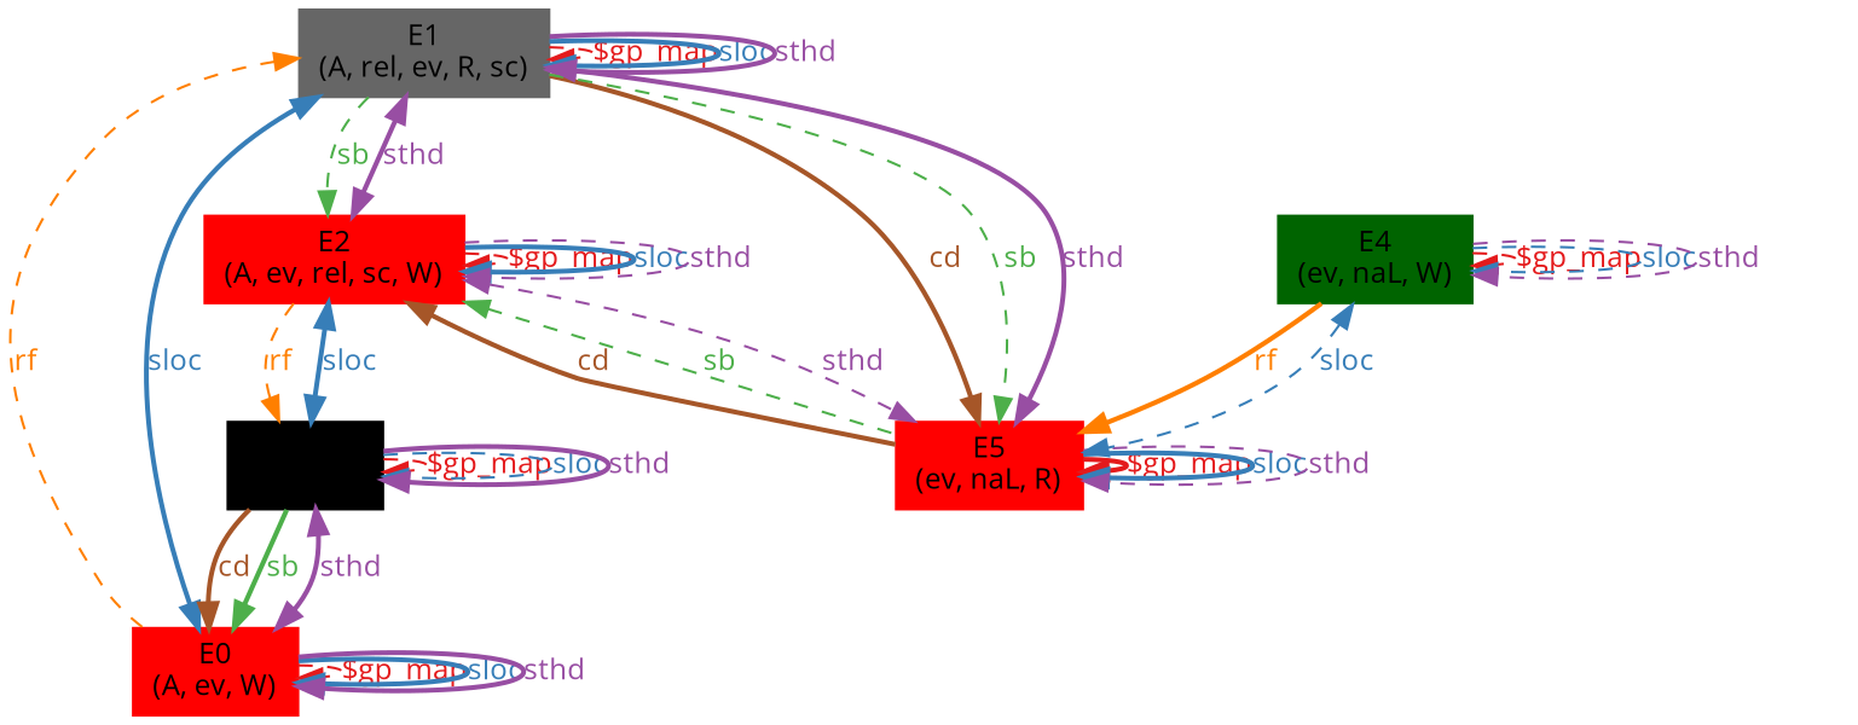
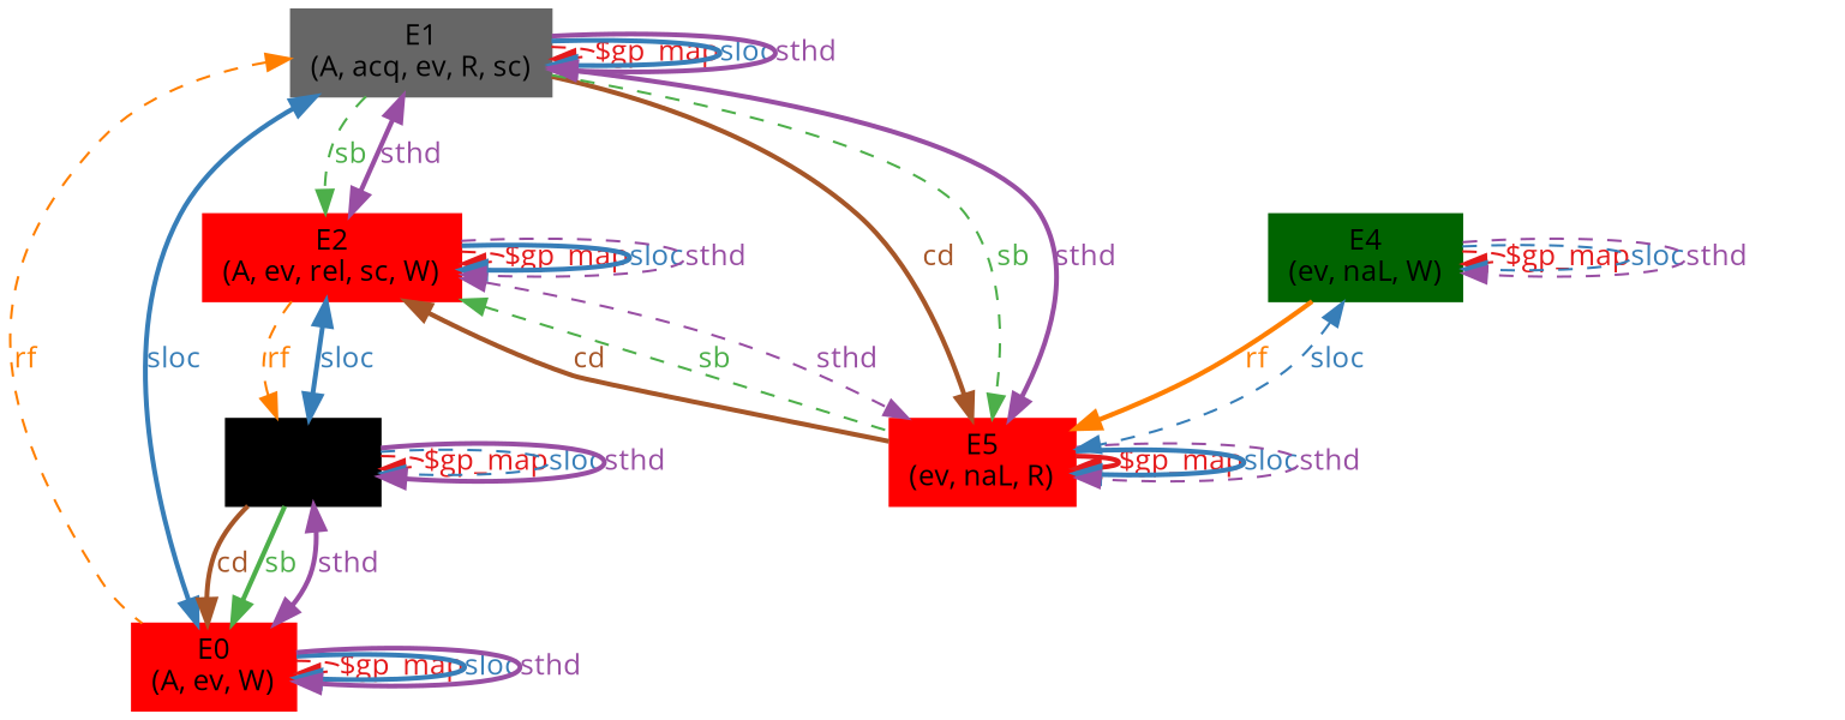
  digraph {
    fontsize=12
    rankdir=TB
    fontname="Open Sans"
    node [color=red fontcolor="#000000" fontsize=12 shape=box style="filled, solid" fontname="Open Sans"]
    edge [color="#984ea3" dir=forward fontcolor="#984ea3" fontsize=12 style=bold uuid="<E0, E0>" weight=1 fontname="Open Sans"]
    n1 [label="E0\n(A, ev, W)" uuid=E0]
-   n2 [color=gray40 label="E1\n(A, rel, ev, R, sc)" uuid=E1]
+   n2 [color=gray40 label="E1\n(A, acq, ev, R, sc)" uuid=E1]
    n3 [label="E2\n(A, ev, rel, sc, W)" uuid=E2]
    n4 [label="E5\n(ev, naL, R)" uuid=E5]
    n5 [color=black label="E3\n(A, ev, R)" uuid=E3]
    n6 [color=darkgreen label="E4\n(ev, naL, W)" uuid=E4]
    n1 -> n1 [color="#e41a1c" fontcolor="#e41a1c" label="$gp_map" style=dashed]
    n1 -> n1 [color="#377eb8" fontcolor="#377eb8" label=sloc]
    n1 -> n1 [label=sthd]
    n2 -> n1 [color="#ff7f00" dir=back fontcolor="#ff7f00" label=rf style=dashed uuid="<E0, E1>"]
    n2 -> n1 [color="#377eb8" dir=both fontcolor="#377eb8" label=sloc uuid="<E0, E1>"]
    n2 -> n2 [color="#e41a1c" fontcolor="#e41a1c" label="$gp_map" style=dashed uuid="<E1, E1>"]
    n2 -> n2 [color="#377eb8" fontcolor="#377eb8" label=sloc uuid="<E1, E1>"]
    n2 -> n2 [label=sthd uuid="<E1, E1>"]
    n2 -> n3 [color="#4daf4a" fontcolor="#4daf4a" label=sb style=dashed uuid="<E1, E2>"]
    n2 -> n3 [dir=both label=sthd uuid="<E1, E2>"]
    n2 -> n4 [color="#a65628" fontcolor="#a65628" label=cd uuid="<E1, E5>"]
    n2 -> n4 [color="#4daf4a" fontcolor="#4daf4a" label=sb style=dashed uuid="<E1, E5>"]
    n2 -> n4 [dir=both label=sthd uuid="<E1, E5>"]
    n3 -> n3 [color="#e41a1c" fontcolor="#e41a1c" label="$gp_map" style=dashed uuid="<E2, E2>"]
    n3 -> n3 [color="#377eb8" fontcolor="#377eb8" label=sloc uuid="<E2, E2>"]
    n3 -> n3 [label=sthd style=dashed uuid="<E2, E2>"]
    n3 -> n4 [color="#a65628" dir=back fontcolor="#a65628" label=cd uuid="<E5, E2>"]
    n3 -> n4 [color="#4daf4a" dir=back fontcolor="#4daf4a" label=sb style=dashed uuid="<E5, E2>"]
    n3 -> n4 [dir=both label=sthd style=dashed uuid="<E2, E5>"]
    n3 -> n5 [color="#ff7f00" fontcolor="#ff7f00" label=rf style=dashed uuid="<E2, E3>"]
    n3 -> n5 [color="#377eb8" dir=both fontcolor="#377eb8" label=sloc uuid="<E2, E3>"]
    n4 -> n4 [color="#e41a1c" fontcolor="#e41a1c" label="$gp_map" uuid="<E5, E5>"]
    n4 -> n4 [color="#377eb8" fontcolor="#377eb8" label=sloc uuid="<E5, E5>"]
    n4 -> n4 [label=sthd style=dashed uuid="<E5, E5>"]
    n5 -> n1 [color="#a65628" fontcolor="#a65628" label=cd uuid="<E3, E0>"]
    n5 -> n1 [color="#4daf4a" fontcolor="#4daf4a" label=sb uuid="<E3, E0>"]
    n5 -> n1 [dir=both label=sthd uuid="<E0, E3>"]
    n5 -> n5 [color="#e41a1c" fontcolor="#e41a1c" label="$gp_map" style=dashed uuid="<E3, E3>"]
    n5 -> n5 [color="#377eb8" fontcolor="#377eb8" label=sloc style=dashed uuid="<E3, E3>"]
    n5 -> n5 [label=sthd uuid="<E3, E3>"]
    n6 -> n4 [color="#ff7f00" fontcolor="#ff7f00" label=rf uuid="<E4, E5>"]
    n6 -> n4 [color="#377eb8" dir=both fontcolor="#377eb8" label=sloc style=dashed uuid="<E4, E5>"]
    n6 -> n6 [color="#e41a1c" fontcolor="#e41a1c" label="$gp_map" style=dashed uuid="<E4, E4>"]
    n6 -> n6 [color="#377eb8" fontcolor="#377eb8" label=sloc style=dashed uuid="<E4, E4>"]
    n6 -> n6 [label=sthd style=dashed uuid="<E4, E4>"]
  }
